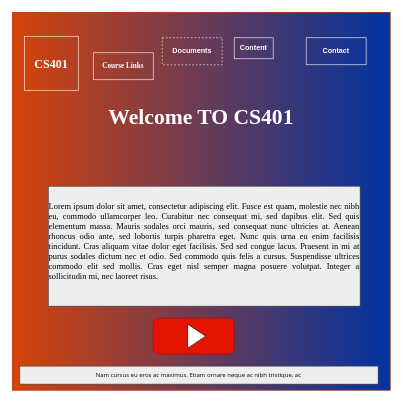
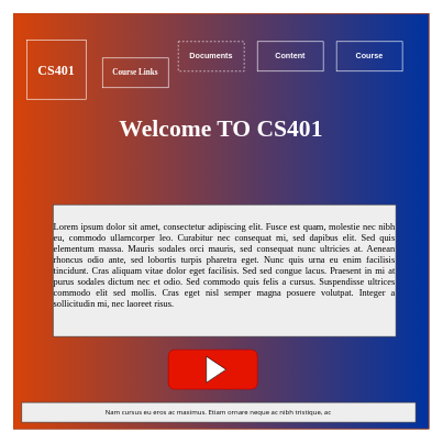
  <mxCell id="0" />
  <mxCell id="1" parent="0" />
  <mxCell id="2" value="" style="whiteSpace=wrap;html=1;aspect=fixed;fillColor=#eeeeee;strokeColor=#36393d;" parent="1" vertex="1"><mxGeometry x="20" width="630" height="630" as="geometry" y="20" /></mxCell>
  <mxCell id="3" value="&lt;font face=&quot;Verdana&quot;&gt;Welcome To CS401&lt;/font&gt;" style="rounded=0;whiteSpace=wrap;html=1;fillColor=#D64309;fontColor=#FFFFFF;strokeColor=#C73500;gradientColor=#0033A0;gradientDirection=east;fontFamily=Helvetica;fontStyle=1;fontSize=24;" parent="1" vertex="1"><mxGeometry x="20" width="630" height="630" as="geometry" y="20" /></mxCell>
  <mxCell id="4" value="" style="rounded=1;whiteSpace=wrap;html=1;fillColor=#e51400;fontColor=#ffffff;strokeColor=#B20000;" parent="1" vertex="1"><mxGeometry x="255" y="530" width="135" height="60" as="geometry" /></mxCell>
  <mxCell id="5" value="&lt;font color=&quot;#ffffff&quot; face=&quot;Verdana&quot;&gt;CS401&lt;/font&gt;" style="whiteSpace=wrap;html=1;aspect=fixed;fontSize=20;fontStyle=1;labelBackgroundColor=none;fillColor=none;strokeColor=#FFFFFF;shadow=0;rounded=0;" parent="1" vertex="1"><mxGeometry x="40" y="60" width="90" height="90" as="geometry" /></mxCell>
  <mxCell id="6" value="&lt;b&gt;&lt;font color=&quot;#ffffff&quot;&gt;Course Links&lt;/font&gt;&lt;/b&gt;" style="rounded=0;whiteSpace=wrap;html=1;fontFamily=Verdana;fillColor=none;strokeColor=#FFFFFF;" parent="1" vertex="1"><mxGeometry x="155" y="87.5" width="100" height="45" as="geometry" /></mxCell>
  <mxCell id="7" value="&lt;b&gt;&lt;font color=&quot;#ffffff&quot;&gt;Documents&lt;/font&gt;&lt;/b&gt;" style="rounded=0;whiteSpace=wrap;html=1;strokeColor=#FFFFFF;fillColor=none;dashed=1;" parent="1" vertex="1"><mxGeometry x="270" y="62.5" width="100" height="45" as="geometry" /></mxCell>
- <mxCell id="8" value="&lt;b&gt;&lt;font color=&quot;#ffffff&quot;&gt;Content&lt;/font&gt;&lt;/b&gt;" style="rounded=0;whiteSpace=wrap;html=1;strokeColor=#FFFFFF;fillColor=none;" parent="1" vertex="1"><mxGeometry x="390" y="62.5" width="65" height="35" as="geometry" /></mxCell>
- <mxCell id="9" value="&lt;b&gt;&lt;font color=&quot;#ffffff&quot;&gt;Contact&lt;/font&gt;&lt;/b&gt;" style="rounded=0;whiteSpace=wrap;html=1;strokeColor=#FFFFFF;fillColor=none;" parent="1" vertex="1"><mxGeometry x="510" y="62.5" width="100" height="45" as="geometry" /></mxCell>
+ <mxCell id="8" value="&lt;b&gt;&lt;font color=&quot;#ffffff&quot;&gt;Content&lt;/font&gt;&lt;/b&gt;" style="rounded=0;whiteSpace=wrap;html=1;strokeColor=#FFFFFF;fillColor=none;" parent="1" vertex="1"><mxGeometry x="390" y="62.5" width="100" height="45" as="geometry" /></mxCell>
+ <mxCell id="9" value="&lt;b&gt;&lt;font color=&quot;#ffffff&quot;&gt;Course&lt;/font&gt;&lt;/b&gt;" style="rounded=0;whiteSpace=wrap;html=1;strokeColor=#FFFFFF;fillColor=none;" parent="1" vertex="1"><mxGeometry x="510" y="62.5" width="100" height="45" as="geometry" /></mxCell>
  <mxCell id="10" value="&lt;p style=&quot;font-style: normal; font-variant-caps: normal; font-weight: 400; letter-spacing: normal; text-indent: 0px; text-transform: none; word-spacing: 0px; -webkit-text-stroke-width: 0px; text-decoration: none; margin: 0px 0px 15px; padding: 0px; caret-color: rgb(0, 0, 0); color: rgb(0, 0, 0); font-size: 14px;&quot;&gt;&lt;/p&gt;&lt;div style=&quot;text-align: justify;&quot;&gt;&lt;span style=&quot;font-family: Verdana;&quot;&gt;&lt;font style=&quot;font-size: 14px;&quot;&gt;Lorem ipsum dolor sit amet, consectetur adipiscing elit. Fusce est quam, molestie nec nibh eu, commodo ullamcorper leo. Curabitur nec consequat mi, sed dapibus elit. Sed quis elementum massa. Mauris sodales orci mauris, sed consequat nunc ultricies at. Aenean rhoncus odio ante, sed lobortis turpis pharetra eget. Nunc quis urna eu enim facilisis tincidunt. Cras aliquam vitae dolor eget facilisis. Sed sed congue lacus. Praesent in mi at purus sodales dictum nec et odio. Sed commodo quis felis a cursus. Suspendisse ultrices commodo elit sed mollis. Cras eget nisl semper magna posuere volutpat. Integer a sollicitudin mi, nec laoreet risus.&lt;/font&gt;&lt;/span&gt;&lt;/div&gt;&lt;p&gt;&lt;/p&gt;&lt;font style=&quot;font-size: 14px;&quot; face=&quot;Verdana&quot;&gt;&lt;div style=&quot;&quot;&gt;&lt;div style=&quot;&quot;&gt;&lt;div style=&quot;&quot;&gt;&lt;div style=&quot;&quot;&gt;&lt;div style=&quot;&quot;&gt;&lt;div style=&quot;&quot;&gt;&lt;div style=&quot;text-align: left;&quot;&gt;&lt;div style=&quot;text-align: justify;&quot;&gt;&lt;br&gt;&lt;/div&gt;&lt;/div&gt;&lt;/div&gt;&lt;/div&gt;&lt;/div&gt;&lt;/div&gt;&lt;/div&gt;&lt;/div&gt;&lt;/font&gt;" style="rounded=0;whiteSpace=wrap;html=1;fillColor=#eeeeee;strokeColor=#36393d;" parent="1" vertex="1"><mxGeometry x="80" y="310" width="520" height="200" as="geometry" /></mxCell>
  <mxCell id="11" value="&lt;span style=&quot;font-style: normal; font-variant-caps: normal; font-weight: 400; letter-spacing: normal; text-indent: 0px; text-transform: none; word-spacing: 0px; -webkit-text-stroke-width: 0px; text-decoration: none; caret-color: rgb(0, 0, 0); color: rgb(0, 0, 0); font-family: &amp;quot;Open Sans&amp;quot;, Arial, sans-serif; text-align: justify; float: none; font-size: 10px; display: inline !important; background-color: rgb(238, 238, 238);&quot;&gt;Nam cursus eu eros ac maximus. Etiam ornare neque ac nibh tristique, ac&lt;span class=&quot;Apple-converted-space&quot;&gt;&amp;nbsp;&lt;/span&gt;&lt;/span&gt;" style="rounded=0;whiteSpace=wrap;html=1;fontFamily=Verdana;fillColor=#eeeeee;strokeColor=#36393d;" parent="1" vertex="1"><mxGeometry x="32.5" y="610" width="597.5" height="30" as="geometry" /></mxCell>
  <mxCell id="12" value="" style="triangle;whiteSpace=wrap;html=1;labelBackgroundColor=none;fontFamily=Verdana;fontSize=10;gradientDirection=east;" parent="1" vertex="1"><mxGeometry x="312.5" y="540" width="30" height="40" as="geometry" /></mxCell>
  <mxCell id="13" value="&lt;b&gt;&lt;font style=&quot;font-size: 36px;&quot;&gt;Welcome TO CS401&lt;/font&gt;&lt;/b&gt;" style="rounded=0;whiteSpace=wrap;html=1;shadow=0;labelBackgroundColor=none;strokeColor=none;fontFamily=Verdana;fontSize=10;fontColor=#FFFFFF;fillColor=none;gradientColor=#3A1CFF;gradientDirection=east;" parent="1" vertex="1"><mxGeometry x="75" y="160" width="520" height="70" as="geometry" /></mxCell>
